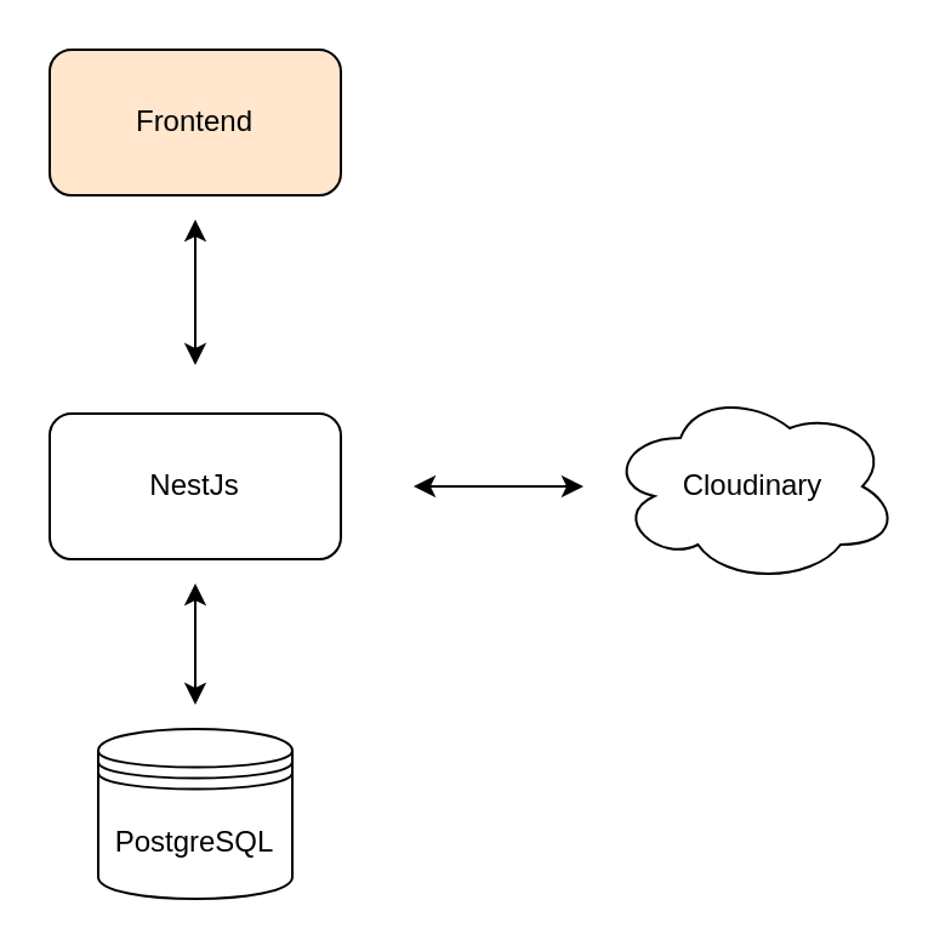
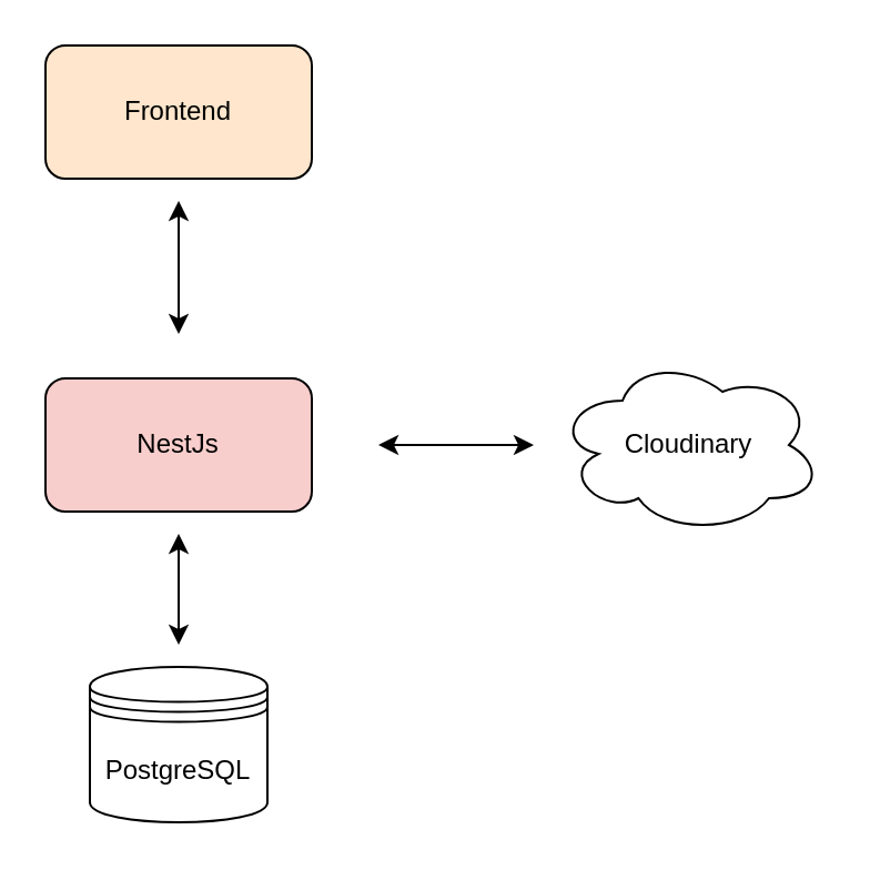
  <mxCell id="0" />
  <mxCell id="1" parent="0" />
  <mxCell id="2" value="PostgreSQL" style="shape=datastore;whiteSpace=wrap;html=1;" vertex="1" parent="1"><mxGeometry x="40" y="300" width="80" height="70" as="geometry" /></mxCell>
  <mxCell id="3" value="Cloudinary" style="ellipse;shape=cloud;whiteSpace=wrap;html=1;" vertex="1" parent="1"><mxGeometry x="250" y="160" width="120" height="80" as="geometry" /></mxCell>
  <mxCell id="4" value="Frontend" style="rounded=1;whiteSpace=wrap;html=1;fillColor=#ffe6cc;" vertex="1" parent="1"><mxGeometry x="20" y="20" width="120" height="60" as="geometry" /></mxCell>
- <mxCell id="5" value="NestJs" style="rounded=1;whiteSpace=wrap;html=1;" vertex="1" parent="1"><mxGeometry x="20" y="170" width="120" height="60" as="geometry" /></mxCell>
+ <mxCell id="5" value="NestJs" style="rounded=1;whiteSpace=wrap;html=1;fillColor=#f8cecc;" vertex="1" parent="1"><mxGeometry x="20" y="170" width="120" height="60" as="geometry" /></mxCell>
  <mxCell id="6" value="" style="endArrow=classic;startArrow=classic;html=1;" edge="1" parent="1"><mxGeometry width="50" height="50" relative="1" as="geometry"><mxPoint x="170" y="200" as="sourcePoint" /><mxPoint x="240" y="200" as="targetPoint" /><Array as="points"><mxPoint x="170" y="200" /><mxPoint x="200" y="200" /></Array></mxGeometry></mxCell>
  <mxCell id="7" value="" style="endArrow=classic;startArrow=classic;html=1;" edge="1" parent="1"><mxGeometry width="50" height="50" relative="1" as="geometry"><mxPoint x="80" y="290" as="sourcePoint" /><mxPoint x="80" y="240" as="targetPoint" /></mxGeometry></mxCell>
  <mxCell id="8" value="" style="endArrow=classic;startArrow=classic;html=1;" edge="1" parent="1"><mxGeometry width="50" height="50" relative="1" as="geometry"><mxPoint x="80" y="150" as="sourcePoint" /><mxPoint x="80" y="90" as="targetPoint" /><Array as="points" /></mxGeometry></mxCell>
